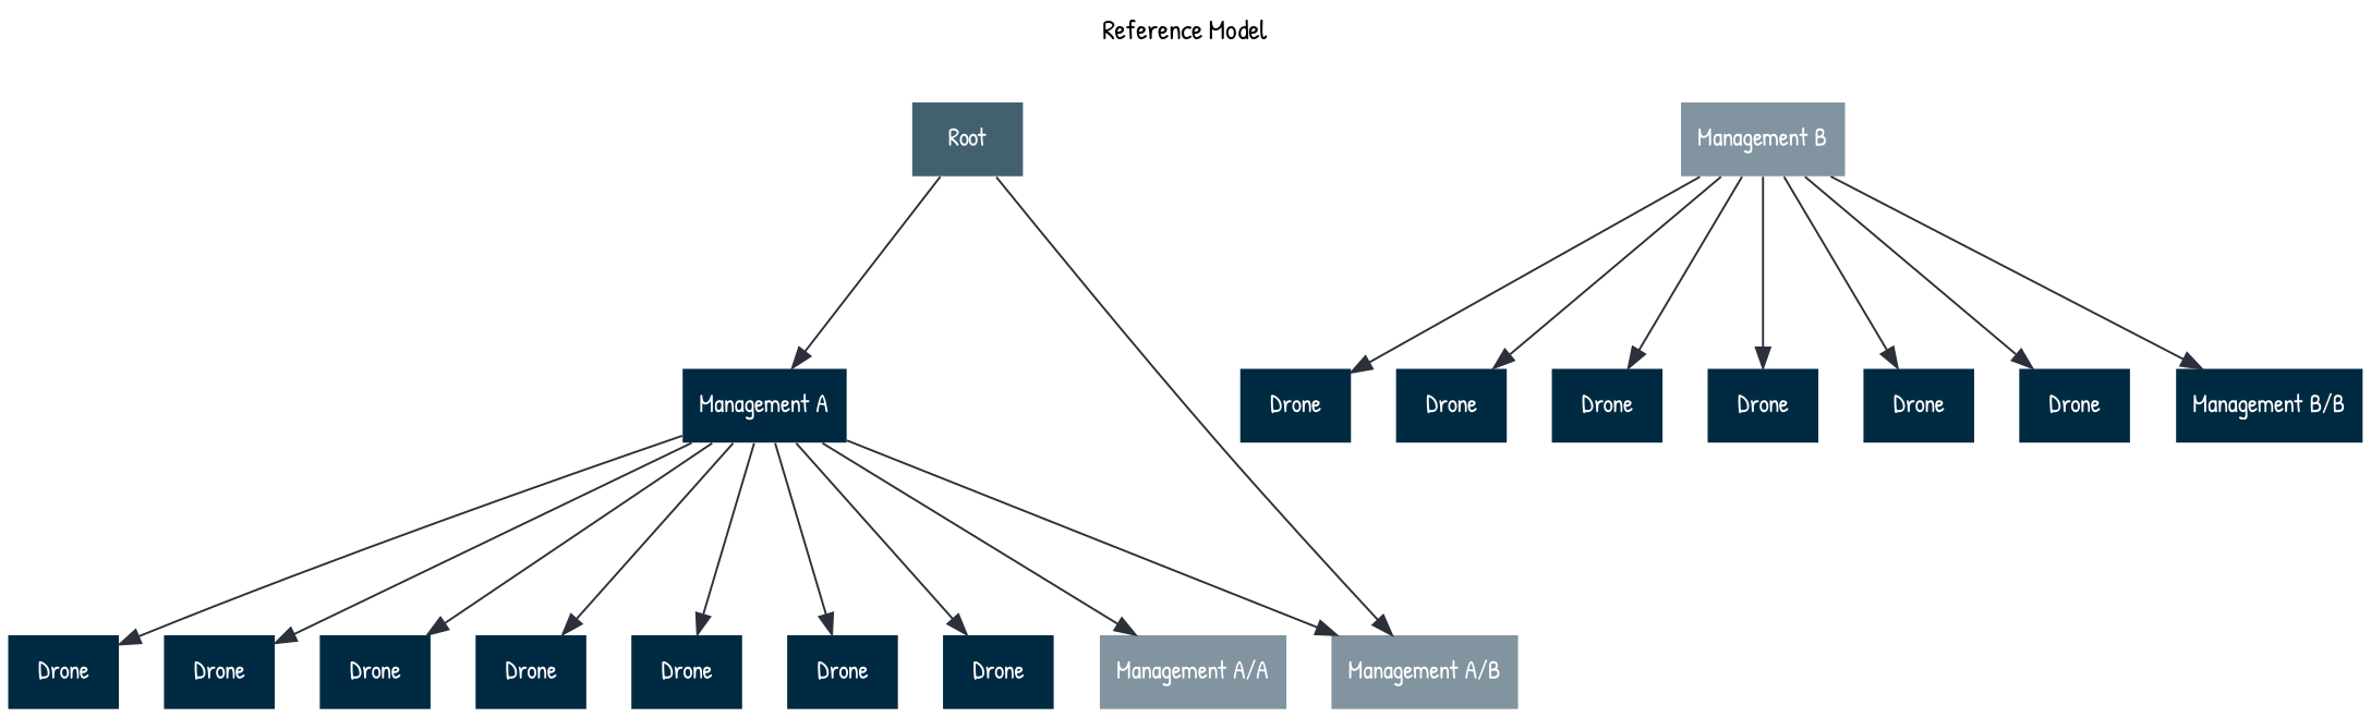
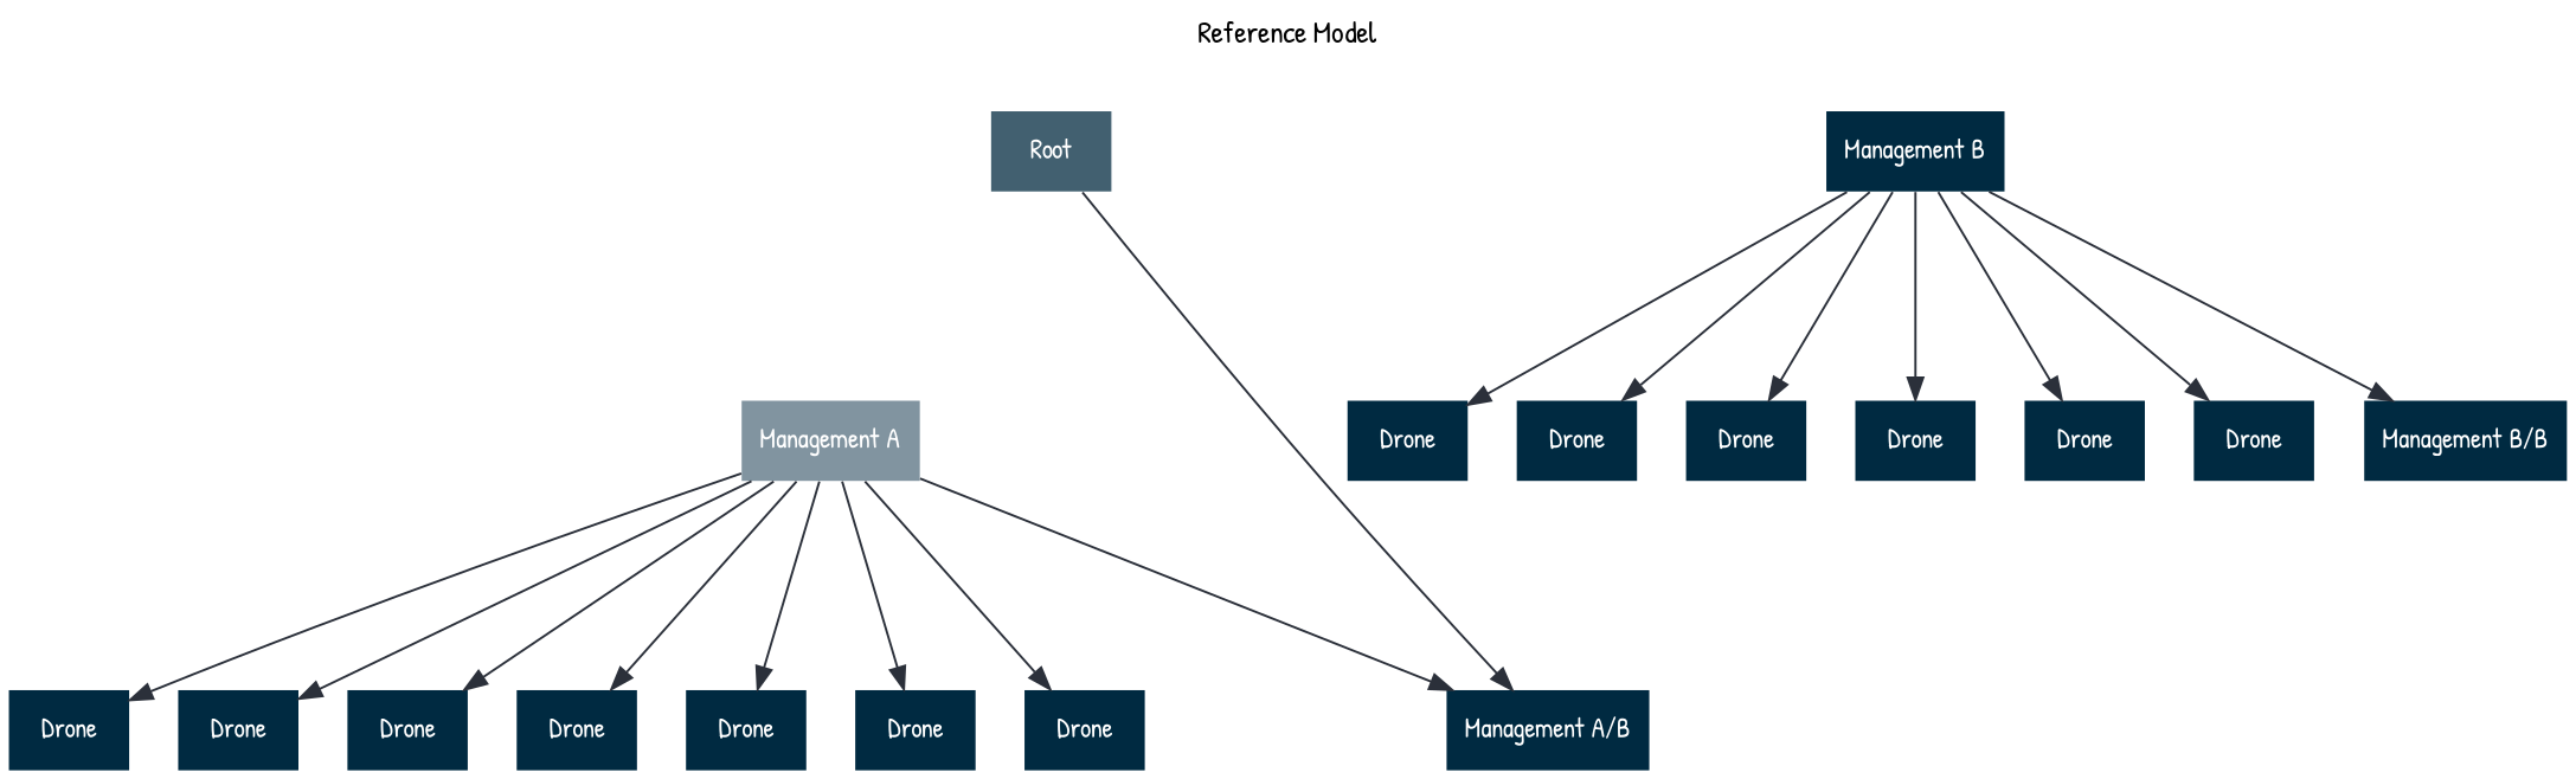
  digraph {
    fontname="Patrick Hand"
    label="Reference Model"
    labelloc=t
    nodesep=0.3
    rankdir=TB
    ranksep=1.3
    splines=true
    node [color="#dddddd" fillcolor="#002a41" fontcolor="#ffffff" fontname="Patrick Hand" fontsize=12 penwidth=1 shape=plaintext style="filled, dashed"]
    edge [color="#2B303A" fontname="Patrick Hand" fontsize=8]
    n1 [label=Drone]
    n2 [label=Drone]
    n3 [label=Drone]
    n4 [label=Drone]
    n5 [label=Drone]
    n6 [label=Drone]
    n7 [label=Drone]
    n8 [label=Drone]
    n9 [label=Drone]
    n10 [label=Drone]
    n11 [label=Drone]
    n12 [label=Drone]
    n13 [label=Drone]
    n14 [fillcolor="#426070" label=Root]
-   n15 [label="Management A"]
-   n16 [fillcolor="#8194a0" label="Management A/B"]
-   n17 [fillcolor="#8194a0" label="Management A/A"]
-   n18 [fillcolor="#8194a0" label="Management B"]
+   n15 [fillcolor="#8194a0" label="Management A"]
+   n16 [label="Management A/B"]
+   n18 [label="Management B"]
    n19 [label="Management B/B"]
-   n14 -> n15
    n14 -> n16
    n15 -> n1
    n15 -> n2
    n15 -> n3
    n15 -> n4
    n15 -> n5
    n15 -> n6
    n15 -> n7
    n15 -> n16
-   n15 -> n17
    n18 -> n8
    n18 -> n9
    n18 -> n10
    n18 -> n11
    n18 -> n12
    n18 -> n13
    n18 -> n19
  }
